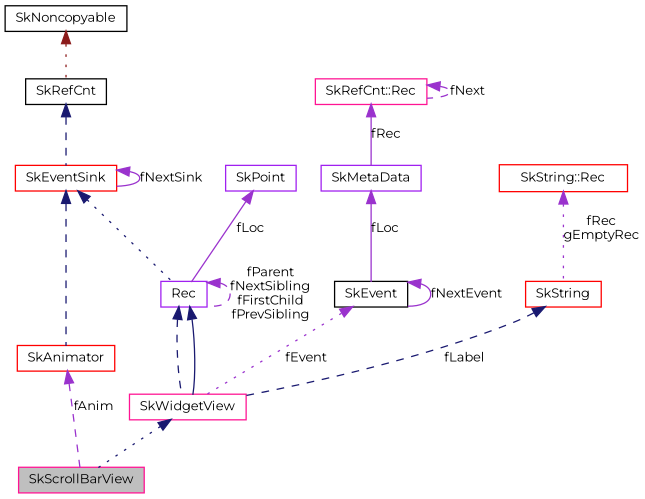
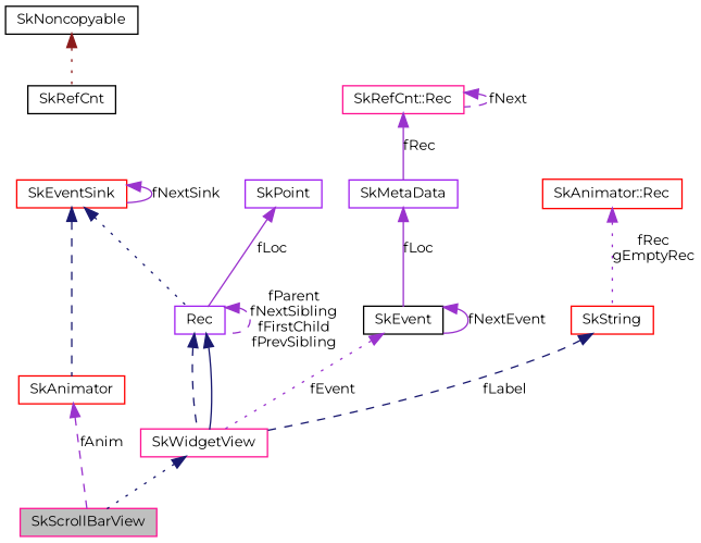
  digraph {
    fontname=Montserrat
    node [color=red fillcolor=white fontname=Montserrat fontsize=10 shape=record style=filled]
    edge [color=darkorchid3 dir=back fontname=Montserrat fontsize=10 labelfontname=FreeSans labelfontsize=10 style=dashed]
    n1 [color=deeppink fillcolor=grey75 fontcolor=black height=0.2 label=SkScrollBarView width=0.4]
    n2 [color=deeppink height=0.2 label=SkWidgetView width=0.4]
    n3 [color=purple height=0.2 label=Rec width=0.4]
    n4 [height=0.2 label=SkEventSink width=0.4]
    n5 [height=0.2 label=SkAnimator width=0.4]
    n6 [color=black height=0.2 label=SkRefCnt width=0.4]
    n7 [color=black height=0.2 label=SkNoncopyable width=0.4]
    n8 [color=purple height=0.2 label=SkPoint width=0.4]
    n9 [color=black height=0.2 label=SkEvent width=0.4]
    n10 [color=purple height=0.2 label=SkMetaData width=0.4]
    n11 [color=deeppink height=0.2 label="SkRefCnt::Rec" width=0.4]
    n12 [height=0.2 label=SkString width=0.4]
-   n13 [height=0.2 label="SkString::Rec" width=0.4]
+   n13 [height=0.2 label="SkAnimator::Rec" width=0.4]
    n2 -> n1 [color=midnightblue style=dotted]
    n3 -> n2 [color=midnightblue]
    n3 -> n2 [color=midnightblue style=solid]
    n3 -> n3 [label="fParent\nfNextSibling\nfFirstChild\nfPrevSibling"]
    n4 -> n3 [color=midnightblue style=dotted]
    n4 -> n4 [label=fNextSink style=solid]
    n4 -> n5 [color=midnightblue]
    n5 -> n1 [label=fAnim]
-   n6 -> n4 [color=midnightblue]
    n7 -> n6 [color=firebrick4 style=dotted]
    n8 -> n3 [label=fLoc style=solid]
    n9 -> n2 [label=fEvent style=dotted]
    n9 -> n9 [label=fNextEvent style=solid]
    n10 -> n9 [label=fLoc style=solid]
    n11 -> n10 [label=fRec style=solid]
    n11 -> n11 [label=fNext]
    n12 -> n2 [color=midnightblue label=fLabel]
    n13 -> n12 [label="fRec\ngEmptyRec" style=dotted]
  }
